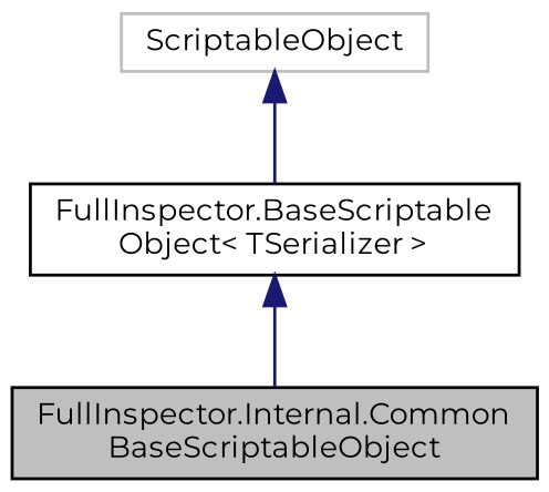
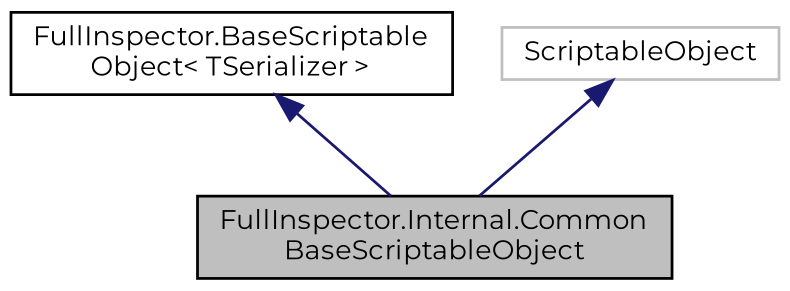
  digraph {
    fontname=Montserrat
    node [color=black fillcolor=white fontname=Montserrat fontsize=10 shape=record style=filled]
    edge [color=midnightblue dir=back fontname=Montserrat fontsize=10 labelfontname=Helvetica labelfontsize=10 style=solid]
    n1 [fillcolor=grey75 fontcolor=black height=0.2 label="FullInspector.Internal.Common\lBaseScriptableObject" width=0.4]
    n2 [height=0.2 label="FullInspector.BaseScriptable\lObject\< TSerializer \>" width=0.4]
    n3 [color=grey75 height=0.2 label=ScriptableObject width=0.4]
    n2 -> n1
-   n3 -> n2
+   n3 -> n1
  }
